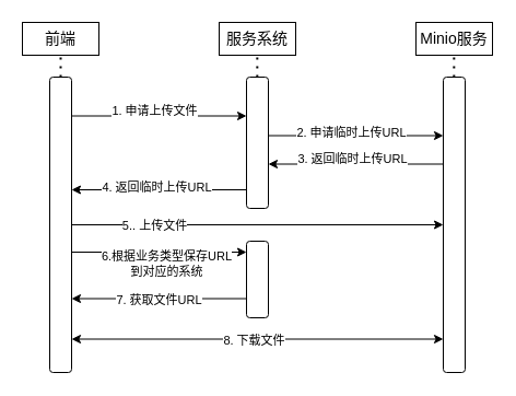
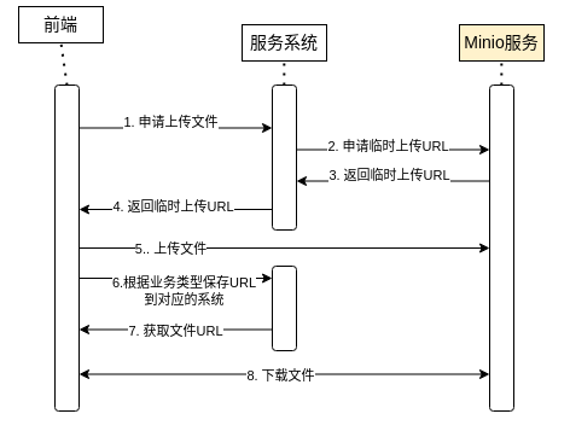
  <mxCell id="0" />
  <mxCell id="1" parent="0" />
- <mxCell id="2" value="&lt;font style=&quot;font-size: 14px;&quot;&gt;前端&lt;/font&gt;" style="rounded=0;whiteSpace=wrap;html=1;" vertex="1" parent="1"><mxGeometry x="20" y="20" width="70" height="30" as="geometry" /></mxCell>
+ <mxCell id="2" value="&lt;font style=&quot;font-size: 14px;&quot;&gt;前端&lt;/font&gt;" style="rounded=0;whiteSpace=wrap;html=1;" vertex="1" parent="1"><mxGeometry x="15" y="5" width="70" height="30" as="geometry" /></mxCell>
  <mxCell id="3" value="&lt;span style=&quot;font-size: 14px;&quot;&gt;服务&lt;/span&gt;&lt;span style=&quot;color: rgba(0, 0, 0, 0); font-family: monospace; font-size: 0px; text-align: start; text-wrap-mode: nowrap;&quot;&gt;%3CmxGraphModel%3E%3Croot%3E%3CmxCell%20id%3D%220%22%2F%3E%3CmxCell%20id%3D%221%22%20parent%3D%220%22%2F%3E%3CmxCell%20id%3D%222%22%20value%3D%22%26lt%3Bfont%20style%3D%26quot%3Bfont-size%3A%2014px%3B%26quot%3B%26gt%3B%E5%89%8D%E7%AB%AF%26lt%3B%2Ffont%26gt%3B%22%20style%3D%22rounded%3D0%3BwhiteSpace%3Dwrap%3Bhtml%3D1%3B%22%20vertex%3D%221%22%20parent%3D%221%22%3E%3CmxGeometry%20x%3D%22120%22%20y%3D%22140%22%20width%3D%2270%22%20height%3D%2230%22%20as%3D%22geometry%22%2F%3E%3C%2FmxCell%3E%3C%2Froot%3E%3C%2FmxGraphModel%3E&lt;/span&gt;&lt;span style=&quot;font-size: 14px;&quot;&gt;系统&lt;/span&gt;" style="rounded=0;whiteSpace=wrap;html=1;" vertex="1" parent="1"><mxGeometry x="200" y="20" width="70" height="30" as="geometry" /></mxCell>
- <mxCell id="4" value="&lt;font style=&quot;font-size: 14px;&quot;&gt;Minio服务&lt;/font&gt;" style="rounded=0;whiteSpace=wrap;html=1;" vertex="1" parent="1"><mxGeometry x="380" y="20" width="70" height="30" as="geometry" /></mxCell>
+ <mxCell id="4" value="&lt;font style=&quot;font-size: 14px;&quot;&gt;Minio服务&lt;/font&gt;" style="rounded=0;whiteSpace=wrap;html=1;fillColor=#fff2cc;" vertex="1" parent="1"><mxGeometry x="380" y="20" width="70" height="30" as="geometry" /></mxCell>
  <mxCell id="5" style="edgeStyle=orthogonalEdgeStyle;rounded=0;orthogonalLoop=1;jettySize=auto;html=1;exitX=1;exitY=0.25;exitDx=0;exitDy=0;entryX=0;entryY=0.25;entryDx=0;entryDy=0;" edge="1" parent="1"><mxGeometry relative="1" as="geometry"><mxPoint x="65" y="105.5" as="sourcePoint" /><mxPoint x="225" y="105.5" as="targetPoint" /></mxGeometry></mxCell>
  <mxCell id="6" value="1. 申请上传文件" style="edgeLabel;html=1;align=center;verticalAlign=middle;resizable=0;points=[];" vertex="1" connectable="0" parent="5"><mxGeometry x="-0.287" y="2" relative="1" as="geometry"><mxPoint x="18" y="-3" as="offset" /></mxGeometry></mxCell>
  <mxCell id="7" style="edgeStyle=orthogonalEdgeStyle;rounded=0;orthogonalLoop=1;jettySize=auto;html=1;exitX=1;exitY=0.75;exitDx=0;exitDy=0;entryX=0;entryY=0.75;entryDx=0;entryDy=0;" edge="1" parent="1"><mxGeometry relative="1" as="geometry"><mxPoint x="65" y="230" as="sourcePoint" /><mxPoint x="225" y="230" as="targetPoint" /></mxGeometry></mxCell>
  <mxCell id="8" value="6.根据业务类型保存URL&lt;div&gt;到对应的系统&lt;/div&gt;" style="edgeLabel;html=1;align=center;verticalAlign=middle;resizable=0;points=[];" vertex="1" connectable="0" parent="7"><mxGeometry x="0.285" relative="1" as="geometry"><mxPoint x="-17" y="10" as="offset" /></mxGeometry></mxCell>
  <mxCell id="9" style="edgeStyle=orthogonalEdgeStyle;rounded=0;orthogonalLoop=1;jettySize=auto;html=1;exitX=1;exitY=0.75;exitDx=0;exitDy=0;entryX=0;entryY=0.75;entryDx=0;entryDy=0;startArrow=classic;startFill=1;" edge="1" parent="1"><mxGeometry relative="1" as="geometry"><mxPoint x="65" y="309.5" as="sourcePoint" /><mxPoint x="405" y="309.5" as="targetPoint" /></mxGeometry></mxCell>
  <mxCell id="10" value="8. 下载文件" style="edgeLabel;html=1;align=center;verticalAlign=middle;resizable=0;points=[];" vertex="1" connectable="0" parent="9"><mxGeometry x="-0.184" y="2" relative="1" as="geometry"><mxPoint x="27" y="3" as="offset" /></mxGeometry></mxCell>
  <mxCell id="11" value="" style="rounded=1;whiteSpace=wrap;html=1;" vertex="1" parent="1"><mxGeometry x="45" y="70" width="20" height="270" as="geometry" /></mxCell>
  <mxCell id="12" style="edgeStyle=orthogonalEdgeStyle;rounded=0;orthogonalLoop=1;jettySize=auto;html=1;exitX=1;exitY=0.25;exitDx=0;exitDy=0;entryX=0;entryY=0.25;entryDx=0;entryDy=0;" edge="1" parent="1"><mxGeometry relative="1" as="geometry"><mxPoint x="245" y="123.5" as="sourcePoint" /><mxPoint x="405" y="123.5" as="targetPoint" /></mxGeometry></mxCell>
  <mxCell id="13" value="2. 申请临时上传URL" style="edgeLabel;html=1;align=center;verticalAlign=middle;resizable=0;points=[];" vertex="1" connectable="0" parent="12"><mxGeometry x="-0.36" y="-4" relative="1" as="geometry"><mxPoint x="24" y="-7" as="offset" /></mxGeometry></mxCell>
  <mxCell id="14" style="edgeStyle=orthogonalEdgeStyle;rounded=0;orthogonalLoop=1;jettySize=auto;html=1;exitX=0;exitY=0.5;exitDx=0;exitDy=0;" edge="1" parent="1"><mxGeometry relative="1" as="geometry"><mxPoint x="225" y="173" as="sourcePoint" /><mxPoint x="65" y="173" as="targetPoint" /></mxGeometry></mxCell>
  <mxCell id="15" value="4. 返回临时上传URL" style="edgeLabel;html=1;align=center;verticalAlign=middle;resizable=0;points=[];" vertex="1" connectable="0" parent="14"><mxGeometry x="-0.275" y="-1" relative="1" as="geometry"><mxPoint x="-25" y="-2" as="offset" /></mxGeometry></mxCell>
  <mxCell id="16" value="" style="rounded=1;whiteSpace=wrap;html=1;" vertex="1" parent="1"><mxGeometry x="225" y="70" width="20" height="120" as="geometry" /></mxCell>
  <mxCell id="17" style="edgeStyle=orthogonalEdgeStyle;rounded=0;orthogonalLoop=1;jettySize=auto;html=1;exitX=0;exitY=0.25;exitDx=0;exitDy=0;entryX=1;entryY=0.25;entryDx=0;entryDy=0;" edge="1" parent="1"><mxGeometry relative="1" as="geometry"><mxPoint x="405" y="149.5" as="sourcePoint" /><mxPoint x="245" y="149.5" as="targetPoint" /></mxGeometry></mxCell>
  <mxCell id="18" value="3. 返回临时上传URL" style="edgeLabel;html=1;align=center;verticalAlign=middle;resizable=0;points=[];" vertex="1" connectable="0" parent="17"><mxGeometry x="0.256" y="3" relative="1" as="geometry"><mxPoint x="16" y="-8" as="offset" /></mxGeometry></mxCell>
  <mxCell id="19" value="" style="rounded=1;whiteSpace=wrap;html=1;" vertex="1" parent="1"><mxGeometry x="405" y="70" width="20" height="270" as="geometry" /></mxCell>
  <mxCell id="20" value="" style="endArrow=none;dashed=1;html=1;dashPattern=1 3;strokeWidth=2;rounded=0;exitX=0.5;exitY=0;exitDx=0;exitDy=0;entryX=0.5;entryY=1;entryDx=0;entryDy=0;" edge="1" parent="1" source="11" target="2"><mxGeometry width="50" height="50" relative="1" as="geometry"><mxPoint x="10" y="100" as="sourcePoint" /><mxPoint x="60" y="50" as="targetPoint" /></mxGeometry></mxCell>
  <mxCell id="21" value="" style="endArrow=none;dashed=1;html=1;dashPattern=1 3;strokeWidth=2;rounded=0;exitX=0.5;exitY=0;exitDx=0;exitDy=0;entryX=0.5;entryY=1;entryDx=0;entryDy=0;" edge="1" parent="1"><mxGeometry width="50" height="50" relative="1" as="geometry"><mxPoint x="234.83" y="70" as="sourcePoint" /><mxPoint x="234.83" y="50" as="targetPoint" /></mxGeometry></mxCell>
  <mxCell id="22" value="" style="endArrow=none;dashed=1;html=1;dashPattern=1 3;strokeWidth=2;rounded=0;exitX=0.5;exitY=0;exitDx=0;exitDy=0;entryX=0.5;entryY=1;entryDx=0;entryDy=0;" edge="1" parent="1"><mxGeometry width="50" height="50" relative="1" as="geometry"><mxPoint x="414.83" y="70" as="sourcePoint" /><mxPoint x="414.83" y="50" as="targetPoint" /></mxGeometry></mxCell>
  <mxCell id="23" style="edgeStyle=orthogonalEdgeStyle;rounded=0;orthogonalLoop=1;jettySize=auto;html=1;exitX=1;exitY=0.5;exitDx=0;exitDy=0;entryX=0;entryY=0.5;entryDx=0;entryDy=0;" edge="1" parent="1" source="11" target="19"><mxGeometry relative="1" as="geometry" /></mxCell>
  <mxCell id="24" value="5.. 上传文件" style="edgeLabel;html=1;align=center;verticalAlign=middle;resizable=0;points=[];" vertex="1" connectable="0" parent="23"><mxGeometry x="-0.498" y="2" relative="1" as="geometry"><mxPoint x="-10" y="2" as="offset" /></mxGeometry></mxCell>
  <mxCell id="25" style="edgeStyle=orthogonalEdgeStyle;rounded=0;orthogonalLoop=1;jettySize=auto;html=1;exitX=0;exitY=0.75;exitDx=0;exitDy=0;entryX=1;entryY=0.75;entryDx=0;entryDy=0;" edge="1" parent="1" source="27" target="11"><mxGeometry relative="1" as="geometry" /></mxCell>
  <mxCell id="26" value="7. 获取文件URL" style="edgeLabel;html=1;align=center;verticalAlign=middle;resizable=0;points=[];" vertex="1" connectable="0" parent="25"><mxGeometry x="0.131" y="1" relative="1" as="geometry"><mxPoint x="9" as="offset" /></mxGeometry></mxCell>
  <mxCell id="27" value="" style="rounded=1;whiteSpace=wrap;html=1;" vertex="1" parent="1"><mxGeometry x="225" y="220" width="20" height="70" as="geometry" /></mxCell>
